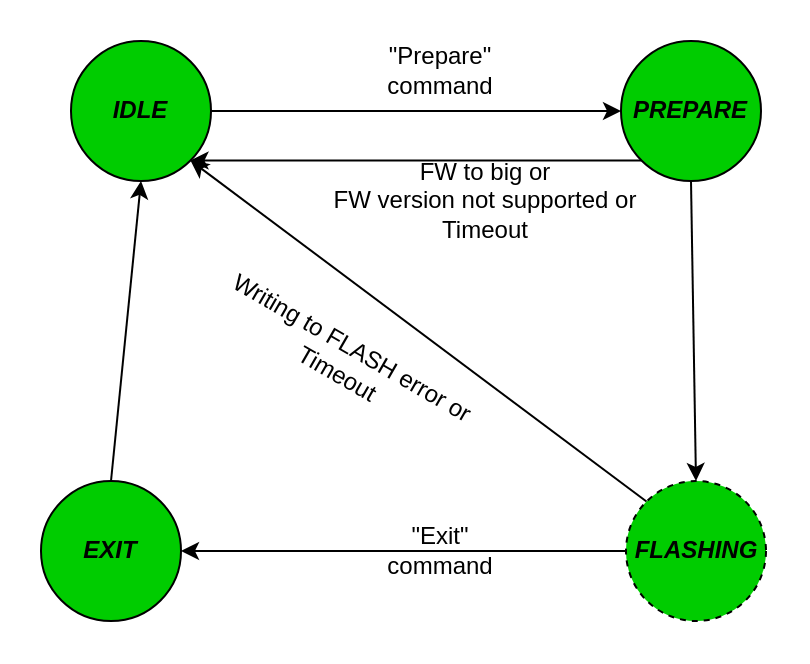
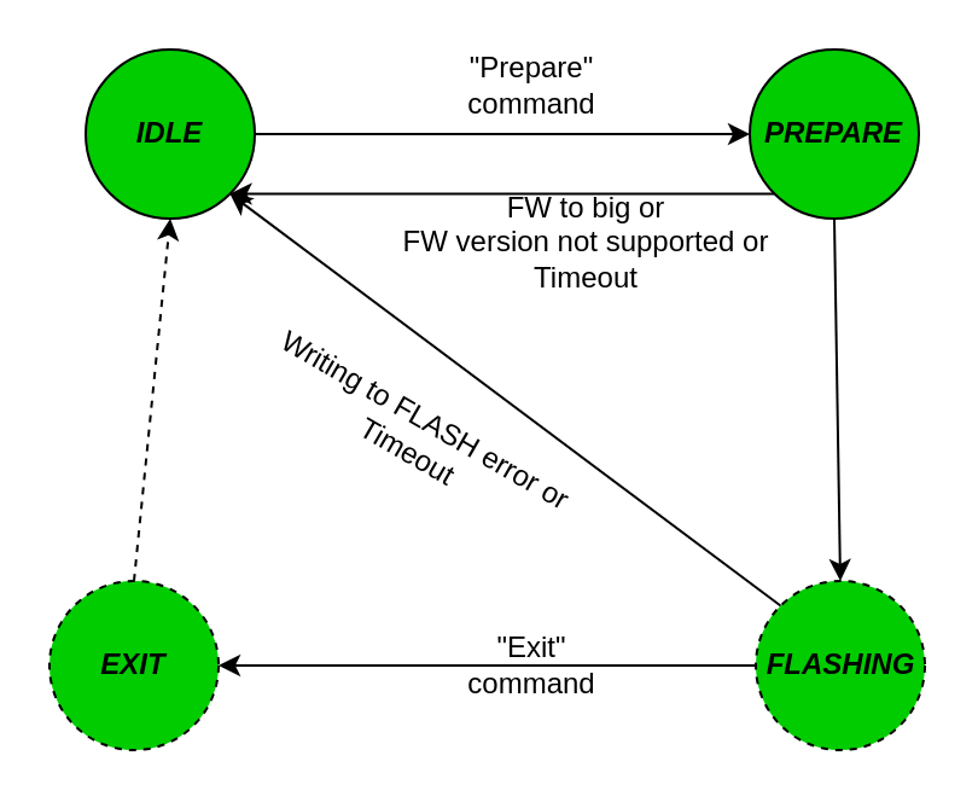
  <mxCell id="0" />
  <mxCell id="1" parent="0" />
  <mxCell id="2" value="IDLE" style="ellipse;whiteSpace=wrap;html=1;aspect=fixed;fontStyle=3;fillColor=#00CC00;fontSize=12;" vertex="1" parent="1"><mxGeometry x="35" y="20" width="70" height="70" as="geometry" /></mxCell>
  <mxCell id="3" value="PREPARE" style="ellipse;whiteSpace=wrap;html=1;aspect=fixed;fontStyle=3;fillColor=#00CC00;fontSize=12;" vertex="1" parent="1"><mxGeometry x="310" y="20" width="70" height="70" as="geometry" /></mxCell>
  <mxCell id="4" value="FLASHING" style="ellipse;whiteSpace=wrap;html=1;aspect=fixed;fontStyle=3;fillColor=#00CC00;fontSize=12;dashed=1;" vertex="1" parent="1"><mxGeometry x="312.5" y="240" width="70" height="70" as="geometry" /></mxCell>
- <mxCell id="5" value="EXIT" style="ellipse;whiteSpace=wrap;html=1;aspect=fixed;fontStyle=3;fillColor=#00CC00;fontSize=12;" vertex="1" parent="1"><mxGeometry x="20" y="240" width="70" height="70" as="geometry" /></mxCell>
+ <mxCell id="5" value="EXIT" style="ellipse;whiteSpace=wrap;html=1;aspect=fixed;fontStyle=3;fillColor=#00CC00;fontSize=12;dashed=1;" vertex="1" parent="1"><mxGeometry x="20" y="240" width="70" height="70" as="geometry" /></mxCell>
  <mxCell id="6" value="" style="endArrow=classic;html=1;rounded=0;entryX=0;entryY=0.5;entryDx=0;entryDy=0;" edge="1" parent="1" source="2" target="3"><mxGeometry width="50" height="50" relative="1" as="geometry"><mxPoint x="200" y="140" as="sourcePoint" /><mxPoint x="250" y="90" as="targetPoint" /></mxGeometry></mxCell>
  <mxCell id="7" value="&quot;Prepare&quot; command" style="text;html=1;strokeColor=none;fillColor=none;align=center;verticalAlign=middle;whiteSpace=wrap;rounded=0;" vertex="1" parent="1"><mxGeometry x="190" y="20" width="60" height="30" as="geometry" /></mxCell>
  <mxCell id="8" value="" style="endArrow=classic;html=1;rounded=0;entryX=0.5;entryY=0;entryDx=0;entryDy=0;exitX=0.5;exitY=1;exitDx=0;exitDy=0;" edge="1" parent="1" source="3" target="4"><mxGeometry width="50" height="50" relative="1" as="geometry"><mxPoint x="150" y="65" as="sourcePoint" /><mxPoint x="320" y="65" as="targetPoint" /></mxGeometry></mxCell>
  <mxCell id="9" value="" style="endArrow=classic;html=1;rounded=0;entryX=1;entryY=0.5;entryDx=0;entryDy=0;exitX=0;exitY=0.5;exitDx=0;exitDy=0;" edge="1" parent="1" source="4" target="5"><mxGeometry width="50" height="50" relative="1" as="geometry"><mxPoint x="130" y="410" as="sourcePoint" /><mxPoint x="180" y="360" as="targetPoint" /></mxGeometry></mxCell>
  <mxCell id="10" value="&quot;Exit&quot; command" style="text;html=1;strokeColor=none;fillColor=none;align=center;verticalAlign=middle;whiteSpace=wrap;rounded=0;" vertex="1" parent="1"><mxGeometry x="190" y="260" width="60" height="30" as="geometry" /></mxCell>
  <mxCell id="11" value="" style="endArrow=classic;html=1;rounded=0;entryX=1;entryY=1;entryDx=0;entryDy=0;exitX=0;exitY=1;exitDx=0;exitDy=0;" edge="1" parent="1" source="3" target="2"><mxGeometry width="50" height="50" relative="1" as="geometry"><mxPoint x="180" y="160" as="sourcePoint" /><mxPoint x="230" y="110" as="targetPoint" /></mxGeometry></mxCell>
  <mxCell id="12" value="FW to big or&lt;br&gt;FW version not supported or&lt;br&gt;Timeout" style="text;html=1;strokeColor=none;fillColor=none;align=center;verticalAlign=middle;whiteSpace=wrap;rounded=0;" vertex="1" parent="1"><mxGeometry x="160" y="80" width="165" height="40" as="geometry" /></mxCell>
  <mxCell id="13" value="" style="endArrow=classic;html=1;rounded=0;entryX=1;entryY=1;entryDx=0;entryDy=0;exitX=0;exitY=0;exitDx=0;exitDy=0;" edge="1" parent="1" source="4" target="2"><mxGeometry width="50" height="50" relative="1" as="geometry"><mxPoint x="-60" y="190" as="sourcePoint" /><mxPoint x="-10" y="140" as="targetPoint" /></mxGeometry></mxCell>
  <mxCell id="14" value="Writing to FLASH error or&lt;br&gt;Timeout" style="text;html=1;strokeColor=none;fillColor=none;align=center;verticalAlign=middle;whiteSpace=wrap;rounded=0;rotation=30;" vertex="1" parent="1"><mxGeometry x="90" y="160" width="165" height="40" as="geometry" /></mxCell>
- <mxCell id="15" value="" style="endArrow=classic;html=1;rounded=0;entryX=0.5;entryY=1;entryDx=0;entryDy=0;exitX=0.5;exitY=0;exitDx=0;exitDy=0;" edge="1" parent="1" source="5" target="2"><mxGeometry width="50" height="50" relative="1" as="geometry"><mxPoint x="-50" y="220" as="sourcePoint" /><mxPoint x="0" y="170" as="targetPoint" /></mxGeometry></mxCell>
+ <mxCell id="15" value="" style="endArrow=classic;html=1;rounded=0;entryX=0.5;entryY=1;entryDx=0;entryDy=0;exitX=0.5;exitY=0;exitDx=0;exitDy=0;dashed=1;" edge="1" parent="1" source="5" target="2"><mxGeometry width="50" height="50" relative="1" as="geometry"><mxPoint x="-50" y="220" as="sourcePoint" /><mxPoint x="0" y="170" as="targetPoint" /></mxGeometry></mxCell>
